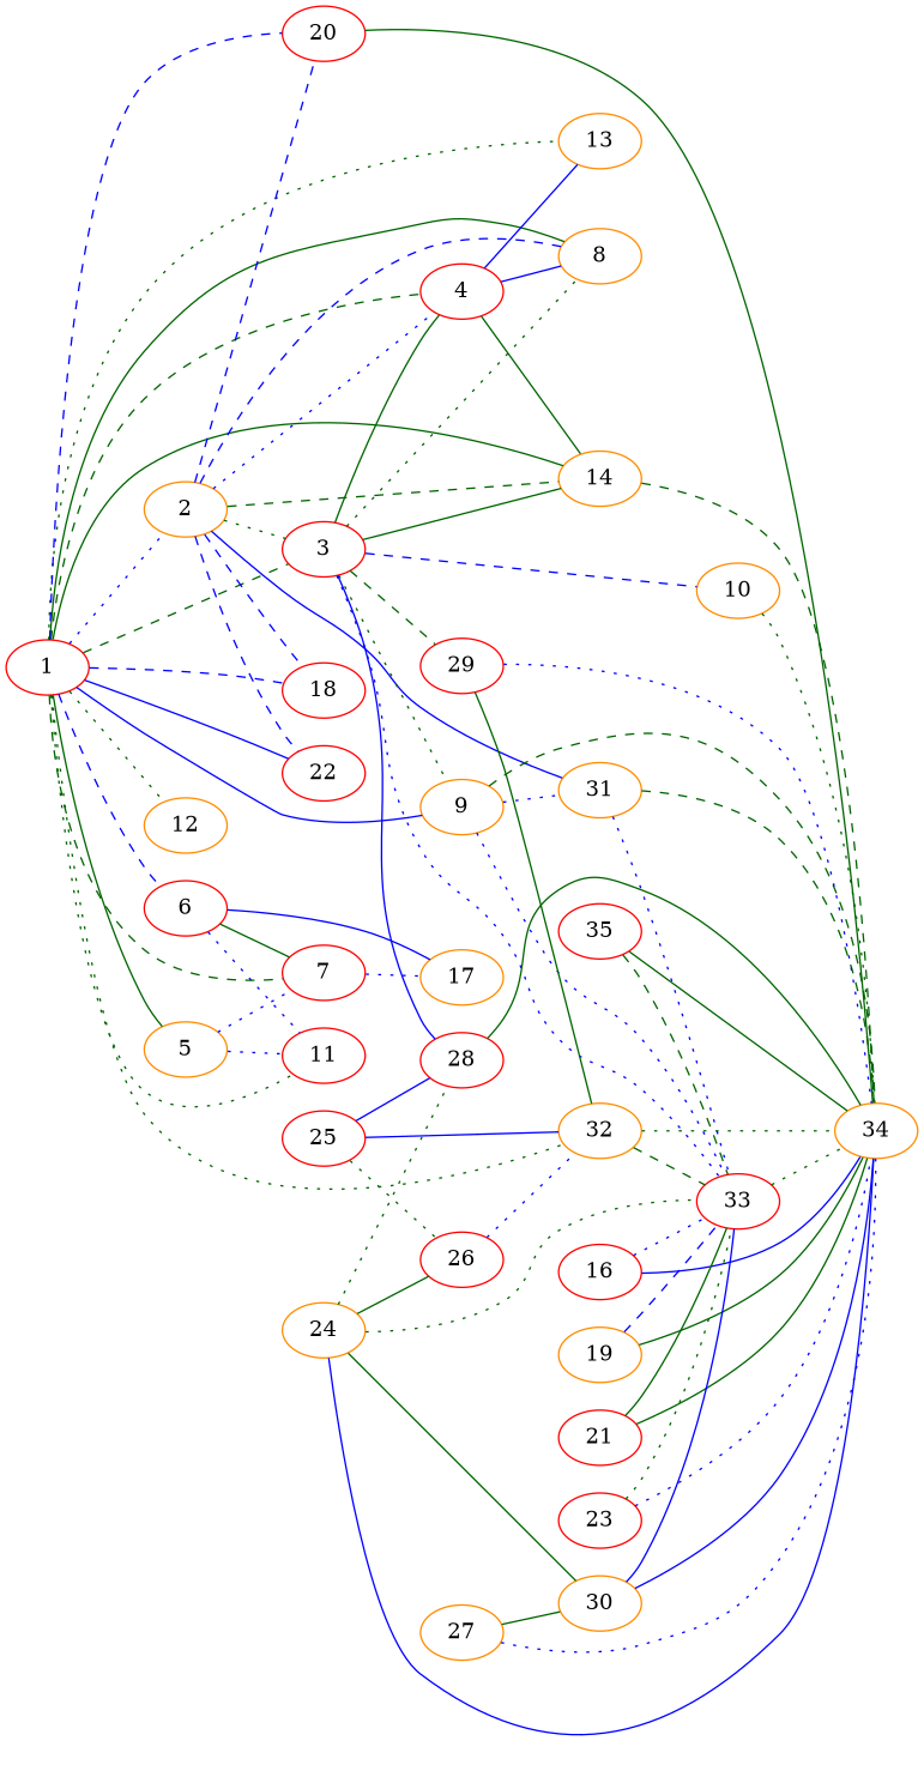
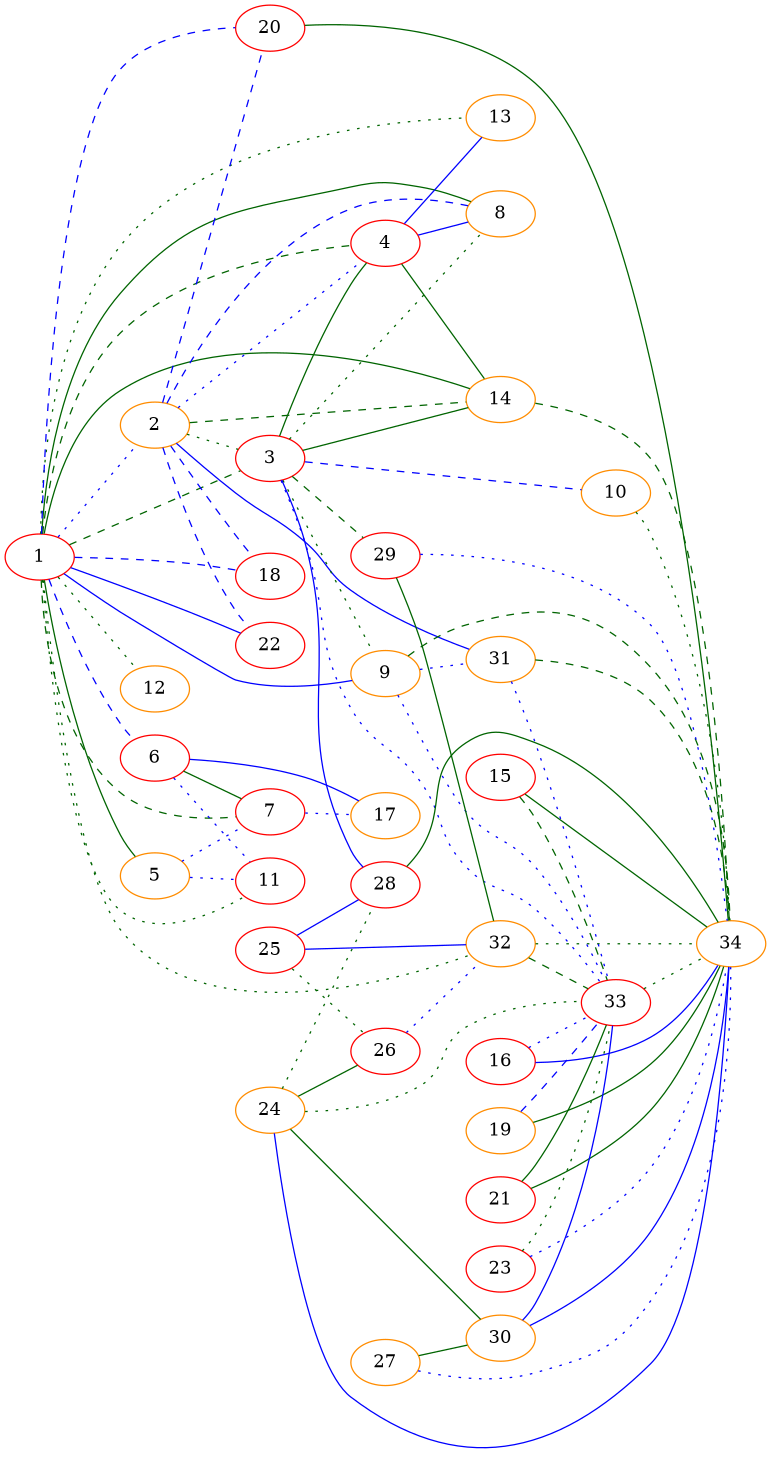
  strict graph {
    rankdir=LR
    node [color=red]
    edge [color=darkgreen style=solid]
    32 [color=darkorange]
    1
    2 [color=darkorange]
    3
    4
    5 [color=darkorange]
    6
    7
    8 [color=darkorange]
    9 [color=darkorange]
    11
    12 [color=darkorange]
    13 [color=darkorange]
    14 [color=darkorange]
    18
    20
    22
    33
    34 [color=darkorange]
    31 [color=darkorange]
    10 [color=darkorange]
    28
    29
    17 [color=darkorange]
-   15 [label=35]
+   15
    16
    19 [color=darkorange]
    21
    23
    24 [color=darkorange]
    26
    30 [color=darkorange]
    25
    27 [color=darkorange]
    32 -- 33 [style=dashed]
    32 -- 34 [style=dotted]
    1 -- 32 [style=dotted]
    1 -- 2 [color=blue style=dotted]
    1 -- 3 [style=dashed]
    1 -- 4 [style=dashed]
    1 -- 5
    1 -- 6 [color=blue style=dashed]
    1 -- 7 [style=dashed]
    1 -- 8
    1 -- 9 [color=blue]
    1 -- 11 [style=dotted]
    1 -- 12 [style=dotted]
    1 -- 13 [style=dotted]
    1 -- 14
    1 -- 18 [color=blue style=dashed]
    1 -- 20 [color=blue style=dashed]
    1 -- 22 [color=blue]
    2 -- 3 [style=dotted]
    2 -- 4 [color=blue style=dotted]
    2 -- 8 [color=blue style=dashed]
    2 -- 14 [style=dashed]
    2 -- 18 [color=blue style=dashed]
    2 -- 20 [color=blue style=dashed]
    2 -- 22 [color=blue style=dashed]
    2 -- 31 [color=blue]
    3 -- 4
    3 -- 8 [style=dotted]
    3 -- 9 [style=dotted]
    3 -- 14
    3 -- 33 [color=blue style=dotted]
    3 -- 10 [color=blue style=dashed]
    3 -- 28 [color=blue]
    3 -- 29 [style=dashed]
    4 -- 8 [color=blue]
    4 -- 13 [color=blue]
    4 -- 14
    5 -- 7 [color=blue style=dotted]
    5 -- 11 [color=blue style=dotted]
    6 -- 7
    6 -- 11 [color=blue style=dotted]
    6 -- 17 [color=blue]
    7 -- 17 [color=blue style=dotted]
    9 -- 33 [color=blue style=dotted]
    9 -- 34 [style=dashed]
    9 -- 31 [color=blue style=dotted]
    14 -- 34 [style=dashed]
    20 -- 34
    33 -- 34 [style=dotted]
    31 -- 33 [color=blue style=dotted]
    31 -- 34 [style=dashed]
    10 -- 34 [style=dotted]
    28 -- 34
    29 -- 32
    29 -- 34 [color=blue style=dotted]
    15 -- 33 [style=dashed]
    15 -- 34
    16 -- 33 [color=blue style=dotted]
    16 -- 34 [color=blue]
    19 -- 33 [color=blue style=dashed]
    19 -- 34
    21 -- 33
    21 -- 34
    23 -- 33 [style=dotted]
    23 -- 34 [color=blue style=dotted]
    24 -- 33 [style=dotted]
    24 -- 34 [color=blue]
    24 -- 28 [style=dotted]
    24 -- 26
    24 -- 30
    26 -- 32 [color=blue style=dotted]
    30 -- 33 [color=blue]
    30 -- 34 [color=blue]
    25 -- 32 [color=blue]
    25 -- 28 [color=blue]
    25 -- 26 [style=dotted]
    27 -- 34 [color=blue style=dotted]
    27 -- 30
  }
